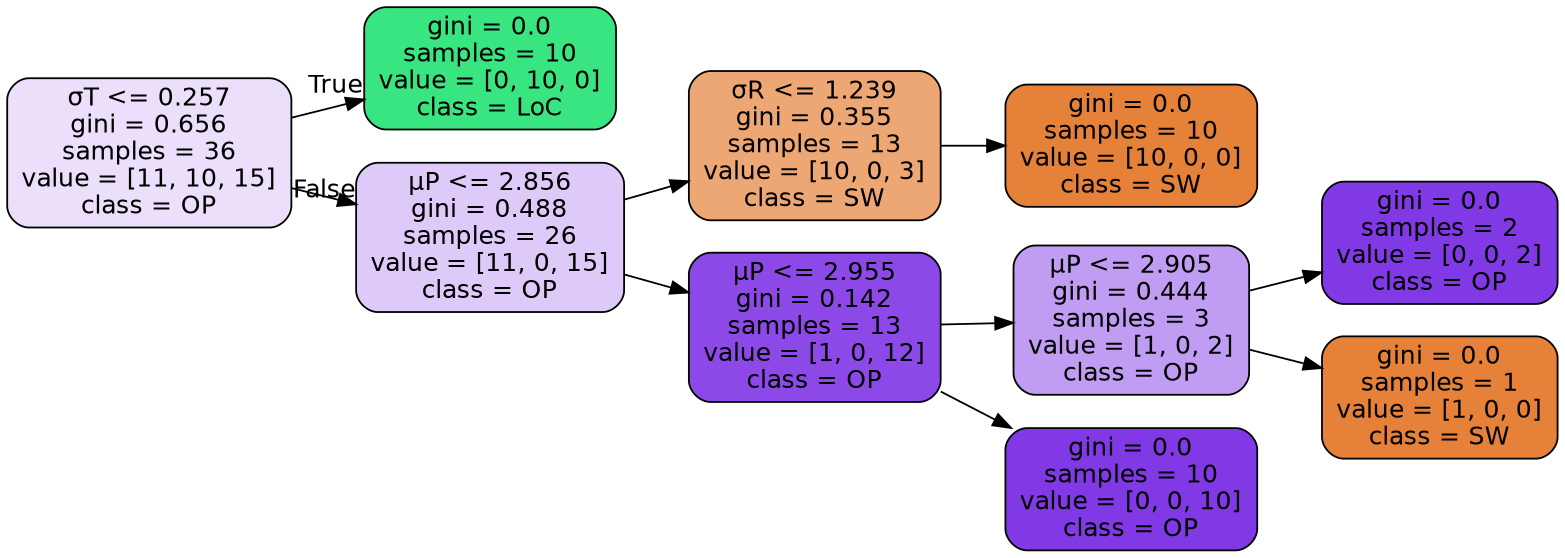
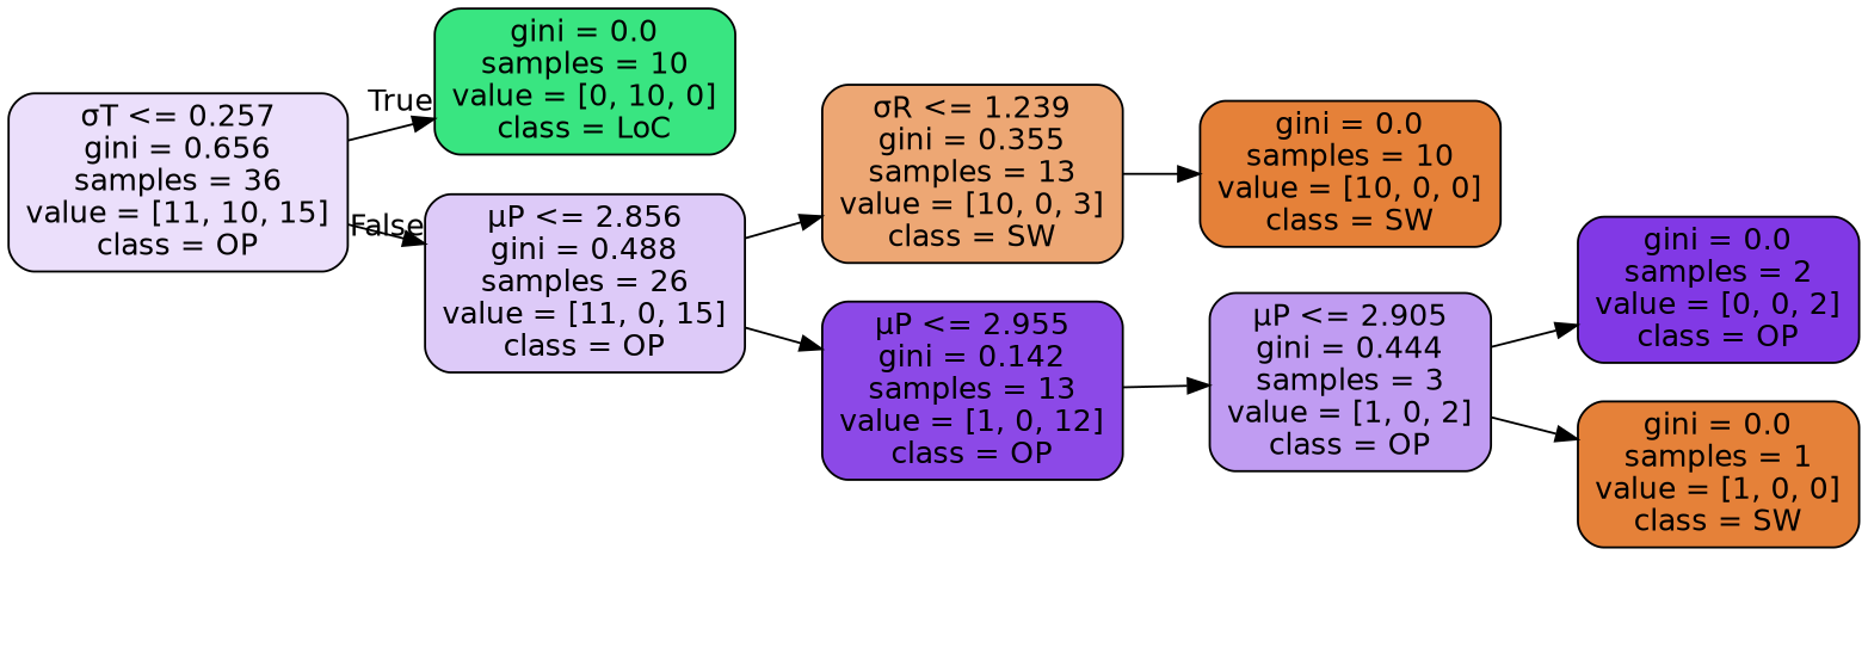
  digraph {
    rankdir=LR
    node [color=black fillcolor="#e58139" fontname=helvetica shape=box style="filled, rounded"]
    edge [fontname=helvetica]
    n1 [fillcolor="#ebdffb" label="σT <= 0.257\ngini = 0.656\nsamples = 36\nvalue = [11, 10, 15]\nclass = OP"]
    n2 [fillcolor="#39e581" label="gini = 0.0\nsamples = 10\nvalue = [0, 10, 0]\nclass = LoC"]
    n3 [fillcolor="#ddcaf8" label="μP <= 2.856\ngini = 0.488\nsamples = 26\nvalue = [11, 0, 15]\nclass = OP"]
    n4 [fillcolor="#eda774" label="σR <= 1.239\ngini = 0.355\nsamples = 13\nvalue = [10, 0, 3]\nclass = SW"]
    n5 [fillcolor="#8c49e7" label="μP <= 2.955\ngini = 0.142\nsamples = 13\nvalue = [1, 0, 12]\nclass = OP"]
    n6 [label="gini = 0.0\nsamples = 10\nvalue = [10, 0, 0]\nclass = SW"]
    n7 [fillcolor="#c09cf2" label="μP <= 2.905\ngini = 0.444\nsamples = 3\nvalue = [1, 0, 2]\nclass = OP"]
-   n8 [fillcolor="#8139e5" label="gini = 0.0\nsamples = 10\nvalue = [0, 0, 10]\nclass = OP"]
    n9 [fillcolor="#8139e5" label="gini = 0.0\nsamples = 2\nvalue = [0, 0, 2]\nclass = OP"]
    n10 [label="gini = 0.0\nsamples = 1\nvalue = [1, 0, 0]\nclass = SW"]
    n1 -> n2 [headlabel=True labelangle=45 labeldistance=2.5]
    n1 -> n3 [headlabel=False labelangle=-45 labeldistance=2.5]
    n3 -> n4
    n3 -> n5
    n4 -> n6
    n5 -> n7
-   n5 -> n8
    n7 -> n9
    n7 -> n10
  }
